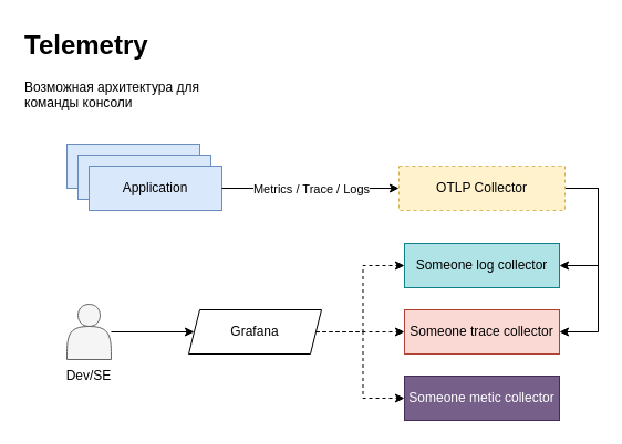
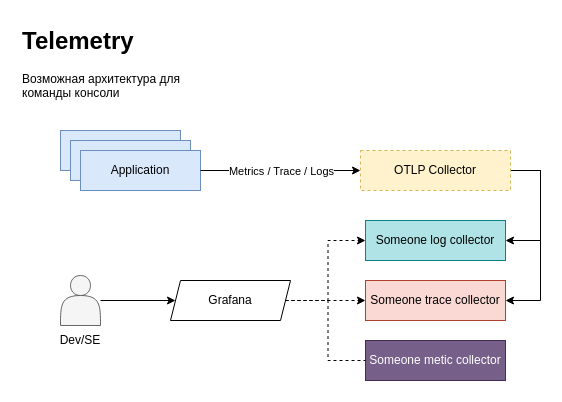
  <mxCell id="0" />
  <mxCell id="1" parent="0" />
  <mxCell id="2" value="" style="group" vertex="1" connectable="0" parent="1"><mxGeometry x="60" y="130" width="140" height="60" as="geometry" /></mxCell>
  <mxCell id="3" value="Application" style="rounded=0;whiteSpace=wrap;html=1;fillColor=#dae8fc;strokeColor=#6c8ebf;" vertex="1" parent="2"><mxGeometry width="120" height="40" as="geometry" /></mxCell>
  <mxCell id="4" value="Application" style="rounded=0;whiteSpace=wrap;html=1;fillColor=#dae8fc;strokeColor=#6c8ebf;" vertex="1" parent="2"><mxGeometry x="10" y="10" width="120" height="40" as="geometry" /></mxCell>
  <mxCell id="5" value="Application" style="rounded=0;whiteSpace=wrap;html=1;fillColor=#dae8fc;strokeColor=#6c8ebf;" vertex="1" parent="2"><mxGeometry x="20" y="20" width="120" height="40" as="geometry" /></mxCell>
  <mxCell id="6" style="edgeStyle=orthogonalEdgeStyle;rounded=0;orthogonalLoop=1;jettySize=auto;html=1;entryX=1;entryY=0.5;entryDx=0;entryDy=0;exitX=1;exitY=0.5;exitDx=0;exitDy=0;" edge="1" parent="1" source="8" target="11"><mxGeometry relative="1" as="geometry"><Array as="points"><mxPoint x="540" y="170" /><mxPoint x="540" y="240" /></Array></mxGeometry></mxCell>
  <mxCell id="7" style="edgeStyle=orthogonalEdgeStyle;rounded=0;orthogonalLoop=1;jettySize=auto;html=1;entryX=1;entryY=0.5;entryDx=0;entryDy=0;exitX=1;exitY=0.5;exitDx=0;exitDy=0;" edge="1" parent="1" source="8" target="13"><mxGeometry relative="1" as="geometry"><Array as="points"><mxPoint x="540" y="170" /><mxPoint x="540" y="300" /></Array></mxGeometry></mxCell>
  <mxCell id="8" value="OTLP Collector" style="whiteSpace=wrap;html=1;fillColor=#fff2cc;strokeColor=#d6b656;rounded=0;dashed=1;" vertex="1" parent="1"><mxGeometry x="360" y="150" width="150" height="40" as="geometry" /></mxCell>
  <mxCell id="9" value="" style="endArrow=classic;html=1;rounded=0;exitX=1;exitY=0.5;exitDx=0;exitDy=0;entryX=0;entryY=0.5;entryDx=0;entryDy=0;" edge="1" parent="1" source="5" target="8"><mxGeometry relative="1" as="geometry"><mxPoint x="520" y="290" as="sourcePoint" /><mxPoint x="620" y="290" as="targetPoint" /></mxGeometry></mxCell>
  <mxCell id="10" value="Metrics / Trace / Logs" style="edgeLabel;resizable=0;html=1;;align=center;verticalAlign=middle;" connectable="0" vertex="1" parent="9"><mxGeometry relative="1" as="geometry"><mxPoint as="offset" /></mxGeometry></mxCell>
  <mxCell id="11" value="Someone log collector" style="rounded=0;whiteSpace=wrap;html=1;fillColor=#b0e3e6;strokeColor=#0e8088;" vertex="1" parent="1"><mxGeometry x="365" y="220" width="140" height="40" as="geometry" /></mxCell>
  <mxCell id="12" style="edgeStyle=orthogonalEdgeStyle;rounded=0;orthogonalLoop=1;jettySize=auto;html=1;exitX=0.5;exitY=1;exitDx=0;exitDy=0;" edge="1" parent="1" source="11" target="11"><mxGeometry relative="1" as="geometry" /></mxCell>
  <mxCell id="13" value="Someone trace collector" style="rounded=0;whiteSpace=wrap;html=1;fillColor=#fad9d5;strokeColor=#ae4132;" vertex="1" parent="1"><mxGeometry x="365" y="280" width="140" height="40" as="geometry" /></mxCell>
  <mxCell id="14" value="Someone metic collector" style="rounded=0;whiteSpace=wrap;html=1;fillColor=#76608a;strokeColor=#432D57;fontColor=#ffffff;" vertex="1" parent="1"><mxGeometry x="365" y="340" width="140" height="40" as="geometry" /></mxCell>
  <mxCell id="15" style="edgeStyle=orthogonalEdgeStyle;rounded=0;orthogonalLoop=1;jettySize=auto;html=1;entryX=0;entryY=0.5;entryDx=0;entryDy=0;dashed=1;" edge="1" parent="1" source="18" target="11"><mxGeometry relative="1" as="geometry" /></mxCell>
  <mxCell id="16" style="edgeStyle=orthogonalEdgeStyle;rounded=0;orthogonalLoop=1;jettySize=auto;html=1;entryX=0;entryY=0.5;entryDx=0;entryDy=0;dashed=1;" edge="1" parent="1" source="18" target="13"><mxGeometry relative="1" as="geometry" /></mxCell>
- <mxCell id="17" style="edgeStyle=orthogonalEdgeStyle;rounded=0;orthogonalLoop=1;jettySize=auto;html=1;entryX=0;entryY=0.5;entryDx=0;entryDy=0;dashed=1;" edge="1" parent="1" source="18" target="14"><mxGeometry relative="1" as="geometry" /></mxCell>
+ <mxCell id="17" style="edgeStyle=orthogonalEdgeStyle;rounded=0;orthogonalLoop=1;jettySize=auto;html=1;entryX=0;entryY=0.5;entryDx=0;entryDy=0;dashed=1;endArrow=none;" edge="1" parent="1" source="18" target="14"><mxGeometry relative="1" as="geometry" /></mxCell>
  <mxCell id="18" value="Grafana" style="shape=parallelogram;perimeter=parallelogramPerimeter;whiteSpace=wrap;html=1;fixedSize=1;size=10;" vertex="1" parent="1"><mxGeometry x="170" y="280" width="120" height="40" as="geometry" /></mxCell>
  <mxCell id="19" style="edgeStyle=orthogonalEdgeStyle;rounded=0;orthogonalLoop=1;jettySize=auto;html=1;entryX=0;entryY=0.5;entryDx=0;entryDy=0;" edge="1" parent="1" source="21" target="18"><mxGeometry relative="1" as="geometry" /></mxCell>
  <mxCell id="20" value="" style="group" vertex="1" connectable="0" parent="1"><mxGeometry x="50" y="275" width="60" height="75" as="geometry" /></mxCell>
  <mxCell id="21" value="" style="shape=actor;whiteSpace=wrap;html=1;fillColor=#f5f5f5;fontColor=#333333;strokeColor=#666666;" vertex="1" parent="20"><mxGeometry x="10" width="40" height="50" as="geometry" /></mxCell>
  <mxCell id="22" value="Dev/SE" style="text;html=1;align=center;verticalAlign=middle;whiteSpace=wrap;rounded=0;" vertex="1" parent="20"><mxGeometry y="55" width="60" height="20" as="geometry" /></mxCell>
  <mxCell id="23" value="&lt;h1 style=&quot;margin-top: 0px;&quot;&gt;Telemetry&lt;/h1&gt;&lt;p&gt;Возможная архитектура для команды консоли&lt;/p&gt;" style="text;html=1;whiteSpace=wrap;overflow=hidden;rounded=0;" vertex="1" parent="1"><mxGeometry x="20" y="20" width="170" height="80" as="geometry" /></mxCell>
